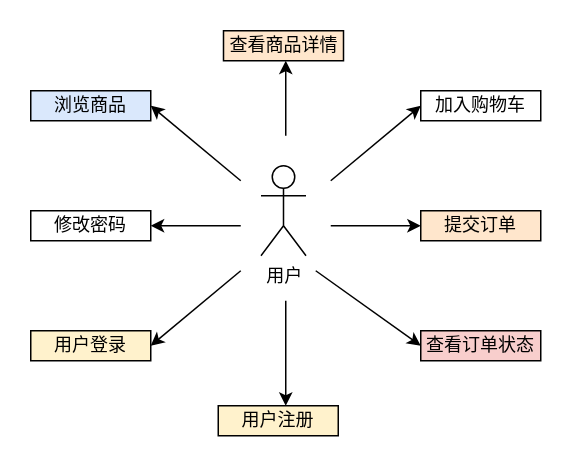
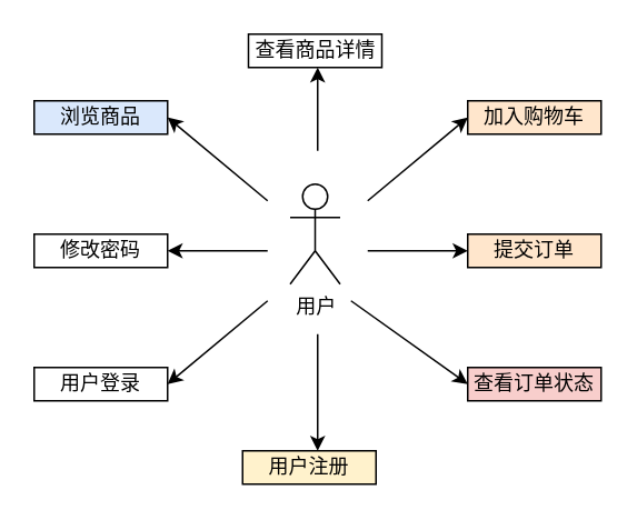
  <mxCell id="0" />
  <mxCell id="1" parent="0" />
  <mxCell id="2" value="用户" style="shape=umlActor;verticalLabelPosition=bottom;verticalAlign=top;html=1;outlineConnect=0;" vertex="1" parent="1"><mxGeometry x="173.5" y="110" width="30" height="60" as="geometry" /></mxCell>
  <mxCell id="3" value="浏览商品" style="rounded=0;whiteSpace=wrap;html=1;fillColor=#dae8fc;" vertex="1" parent="1"><mxGeometry x="20" y="60" width="80" height="20" as="geometry" /></mxCell>
- <mxCell id="4" value="查看商品详情" style="rounded=0;whiteSpace=wrap;html=1;fillColor=#ffe6cc;" vertex="1" parent="1"><mxGeometry x="148.5" y="20" width="80" height="20" as="geometry" /></mxCell>
+ <mxCell id="4" value="查看商品详情" style="rounded=0;whiteSpace=wrap;html=1;" vertex="1" parent="1"><mxGeometry x="148.5" y="20" width="80" height="20" as="geometry" /></mxCell>
  <mxCell id="5" value="查看订单状态" style="rounded=0;whiteSpace=wrap;html=1;fillColor=#f8cecc;" vertex="1" parent="1"><mxGeometry x="280" y="220" width="80" height="20" as="geometry" /></mxCell>
- <mxCell id="6" value="用户登录" style="rounded=0;whiteSpace=wrap;html=1;fillColor=#fff2cc;" vertex="1" parent="1"><mxGeometry x="20" y="220" width="80" height="20" as="geometry" /></mxCell>
+ <mxCell id="6" value="用户登录" style="rounded=0;whiteSpace=wrap;html=1;" vertex="1" parent="1"><mxGeometry x="20" y="220" width="80" height="20" as="geometry" /></mxCell>
  <mxCell id="7" value="修改密码" style="rounded=0;whiteSpace=wrap;html=1;" vertex="1" parent="1"><mxGeometry x="20" y="140" width="80" height="20" as="geometry" /></mxCell>
- <mxCell id="8" value="加入购物车" style="rounded=0;whiteSpace=wrap;html=1;" vertex="1" parent="1"><mxGeometry x="280" y="60" width="80" height="20" as="geometry" /></mxCell>
+ <mxCell id="8" value="加入购物车" style="rounded=0;whiteSpace=wrap;html=1;fillColor=#ffe6cc;" vertex="1" parent="1"><mxGeometry x="280" y="60" width="80" height="20" as="geometry" /></mxCell>
  <mxCell id="9" value="提交订单" style="rounded=0;whiteSpace=wrap;html=1;fillColor=#ffe6cc;" vertex="1" parent="1"><mxGeometry x="280" y="140" width="80" height="20" as="geometry" /></mxCell>
  <mxCell id="10" value="用户注册" style="rounded=0;whiteSpace=wrap;html=1;fillColor=#fff2cc;" vertex="1" parent="1"><mxGeometry x="145" y="270" width="80" height="20" as="geometry" /></mxCell>
  <mxCell id="11" value="" style="endArrow=classic;html=1;rounded=0;" edge="1" parent="1"><mxGeometry width="50" height="50" relative="1" as="geometry"><mxPoint x="220" y="120" as="sourcePoint" /><mxPoint x="280" y="70" as="targetPoint" /></mxGeometry></mxCell>
  <mxCell id="12" value="" style="endArrow=classic;html=1;rounded=0;" edge="1" parent="1"><mxGeometry width="50" height="50" relative="1" as="geometry"><mxPoint x="220" y="150" as="sourcePoint" /><mxPoint x="280" y="150" as="targetPoint" /></mxGeometry></mxCell>
  <mxCell id="13" value="" style="endArrow=classic;html=1;rounded=0;" edge="1" parent="1"><mxGeometry width="50" height="50" relative="1" as="geometry"><mxPoint x="210" y="180" as="sourcePoint" /><mxPoint x="280" y="230" as="targetPoint" /></mxGeometry></mxCell>
  <mxCell id="14" value="" style="endArrow=classic;html=1;rounded=0;" edge="1" parent="1"><mxGeometry width="50" height="50" relative="1" as="geometry"><mxPoint x="190" y="200" as="sourcePoint" /><mxPoint x="190" y="270" as="targetPoint" /></mxGeometry></mxCell>
  <mxCell id="15" value="" style="endArrow=classic;html=1;rounded=0;" edge="1" parent="1"><mxGeometry width="50" height="50" relative="1" as="geometry"><mxPoint x="160" y="180" as="sourcePoint" /><mxPoint x="100" y="230" as="targetPoint" /></mxGeometry></mxCell>
  <mxCell id="16" value="" style="endArrow=classic;html=1;rounded=0;" edge="1" parent="1"><mxGeometry width="50" height="50" relative="1" as="geometry"><mxPoint x="160" y="150" as="sourcePoint" /><mxPoint x="100" y="150" as="targetPoint" /></mxGeometry></mxCell>
  <mxCell id="17" value="" style="endArrow=classic;html=1;rounded=0;" edge="1" parent="1"><mxGeometry width="50" height="50" relative="1" as="geometry"><mxPoint x="160" y="120" as="sourcePoint" /><mxPoint x="100" y="70" as="targetPoint" /></mxGeometry></mxCell>
  <mxCell id="18" value="" style="endArrow=classic;html=1;rounded=0;" edge="1" parent="1"><mxGeometry width="50" height="50" relative="1" as="geometry"><mxPoint x="190" y="90" as="sourcePoint" /><mxPoint x="190" y="40" as="targetPoint" /></mxGeometry></mxCell>
